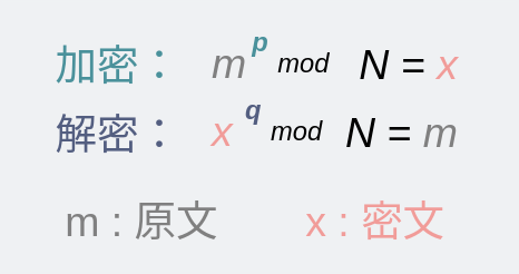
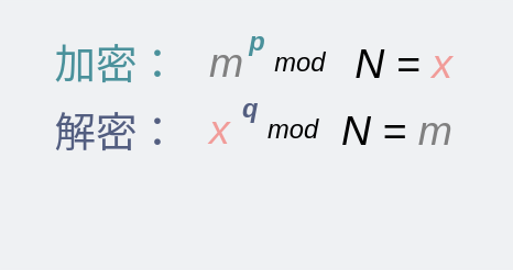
  <mxCell id="0" />
  <mxCell id="1" parent="0" />
  <mxCell id="2" value="&lt;font color=&quot;#4a919b&quot; style=&quot;font-size: 30px;&quot;&gt;加密：&lt;/font&gt;" style="text;html=1;strokeColor=none;fillColor=none;align=center;verticalAlign=middle;whiteSpace=wrap;rounded=0;fontSize=19;fontColor=#FFFFFF;fontStyle=0" parent="1" vertex="1"><mxGeometry x="30" y="28" width="109" height="38" as="geometry" /></mxCell>
  <mxCell id="3" value="&lt;font color=&quot;#808080&quot; style=&quot;font-size: 30px;&quot;&gt;m&lt;/font&gt;" style="text;html=1;strokeColor=none;fillColor=none;align=center;verticalAlign=middle;whiteSpace=wrap;rounded=0;fontStyle=2" vertex="1" parent="1"><mxGeometry x="113" y="28" width="103" height="33" as="geometry" /></mxCell>
  <mxCell id="4" value="&lt;font color=&quot;#4a919b&quot; style=&quot;font-size: 19px;&quot;&gt;&lt;b&gt;p&lt;/b&gt;&lt;/font&gt;" style="text;html=1;strokeColor=none;fillColor=none;align=center;verticalAlign=middle;whiteSpace=wrap;rounded=0;fontStyle=2" vertex="1" parent="1"><mxGeometry x="173.5" y="20" width="26" height="22" as="geometry" /></mxCell>
  <mxCell id="5" value="&lt;span&gt;mod&lt;/span&gt;" style="text;html=1;strokeColor=none;fillColor=none;align=center;verticalAlign=middle;whiteSpace=wrap;rounded=0;fontSize=19;fontStyle=2" vertex="1" parent="1"><mxGeometry x="188" y="31" width="60" height="30" as="geometry" /></mxCell>
  <mxCell id="6" value="&lt;font style=&quot;font-size: 30px;&quot;&gt;N &lt;/font&gt;&lt;font style=&quot;font-size: 30px;&quot;&gt;=&lt;/font&gt;&lt;font style=&quot;font-size: 30px;&quot;&gt;&amp;nbsp;&lt;font color=&quot;#f19c99&quot;&gt;x&lt;/font&gt;&lt;/font&gt;" style="text;html=1;strokeColor=none;fillColor=none;align=center;verticalAlign=middle;whiteSpace=wrap;rounded=0;fontSize=19;fontStyle=2" vertex="1" parent="1"><mxGeometry x="243" y="31" width="101" height="30" as="geometry" /></mxCell>
  <mxCell id="7" value="&lt;font color=&quot;#f19c99&quot; style=&quot;font-size: 30px;&quot;&gt;x&lt;/font&gt;" style="text;html=1;strokeColor=none;fillColor=none;align=center;verticalAlign=middle;whiteSpace=wrap;rounded=0;fontStyle=2" vertex="1" parent="1"><mxGeometry x="108" y="77" width="103" height="33" as="geometry" /></mxCell>
  <mxCell id="8" value="&lt;font color=&quot;#535e80&quot; style=&quot;font-size: 19px;&quot;&gt;&lt;b style=&quot;&quot;&gt;q&lt;/b&gt;&lt;/font&gt;" style="text;html=1;strokeColor=none;fillColor=none;align=center;verticalAlign=middle;whiteSpace=wrap;rounded=0;fontStyle=2" vertex="1" parent="1"><mxGeometry x="168.5" y="69" width="26" height="22" as="geometry" /></mxCell>
  <mxCell id="9" value="&lt;span&gt;mod&lt;/span&gt;" style="text;html=1;strokeColor=none;fillColor=none;align=center;verticalAlign=middle;whiteSpace=wrap;rounded=0;fontSize=19;fontStyle=2" vertex="1" parent="1"><mxGeometry x="183" y="80" width="60" height="30" as="geometry" /></mxCell>
  <mxCell id="10" value="&lt;font style=&quot;font-size: 30px;&quot;&gt;N &lt;/font&gt;&lt;font style=&quot;font-size: 30px;&quot;&gt;=&lt;/font&gt;&lt;font style=&quot;font-size: 30px;&quot;&gt;&amp;nbsp;&lt;font color=&quot;#808080&quot;&gt;m&lt;/font&gt;&lt;/font&gt;" style="text;html=1;strokeColor=none;fillColor=none;align=center;verticalAlign=middle;whiteSpace=wrap;rounded=0;fontSize=19;fontStyle=2" vertex="1" parent="1"><mxGeometry x="238" y="80" width="101" height="30" as="geometry" /></mxCell>
  <mxCell id="11" value="&lt;font color=&quot;#535e80&quot; style=&quot;font-size: 30px;&quot;&gt;解密：&lt;/font&gt;" style="text;html=1;strokeColor=none;fillColor=none;align=center;verticalAlign=middle;whiteSpace=wrap;rounded=0;fontSize=19;fontColor=#FFFFFF;fontStyle=0" vertex="1" parent="1"><mxGeometry x="30" y="77" width="109" height="38" as="geometry" /></mxCell>
- <mxCell id="12" value="&lt;font color=&quot;#808080&quot; style=&quot;font-size: 30px;&quot;&gt;m : 原文&lt;/font&gt;" style="text;html=1;strokeColor=none;fillColor=none;align=center;verticalAlign=middle;whiteSpace=wrap;rounded=0;fontStyle=0" vertex="1" parent="1"><mxGeometry x="20" y="142" width="163" height="33" as="geometry" /></mxCell>
- <mxCell id="13" value="&lt;font color=&quot;#f19c99&quot; style=&quot;font-size: 30px;&quot;&gt;x : 密文&lt;/font&gt;" style="text;html=1;strokeColor=none;fillColor=none;align=center;verticalAlign=middle;whiteSpace=wrap;rounded=0;fontStyle=0" vertex="1" parent="1"><mxGeometry x="188" y="142" width="163" height="33" as="geometry" /></mxCell>
